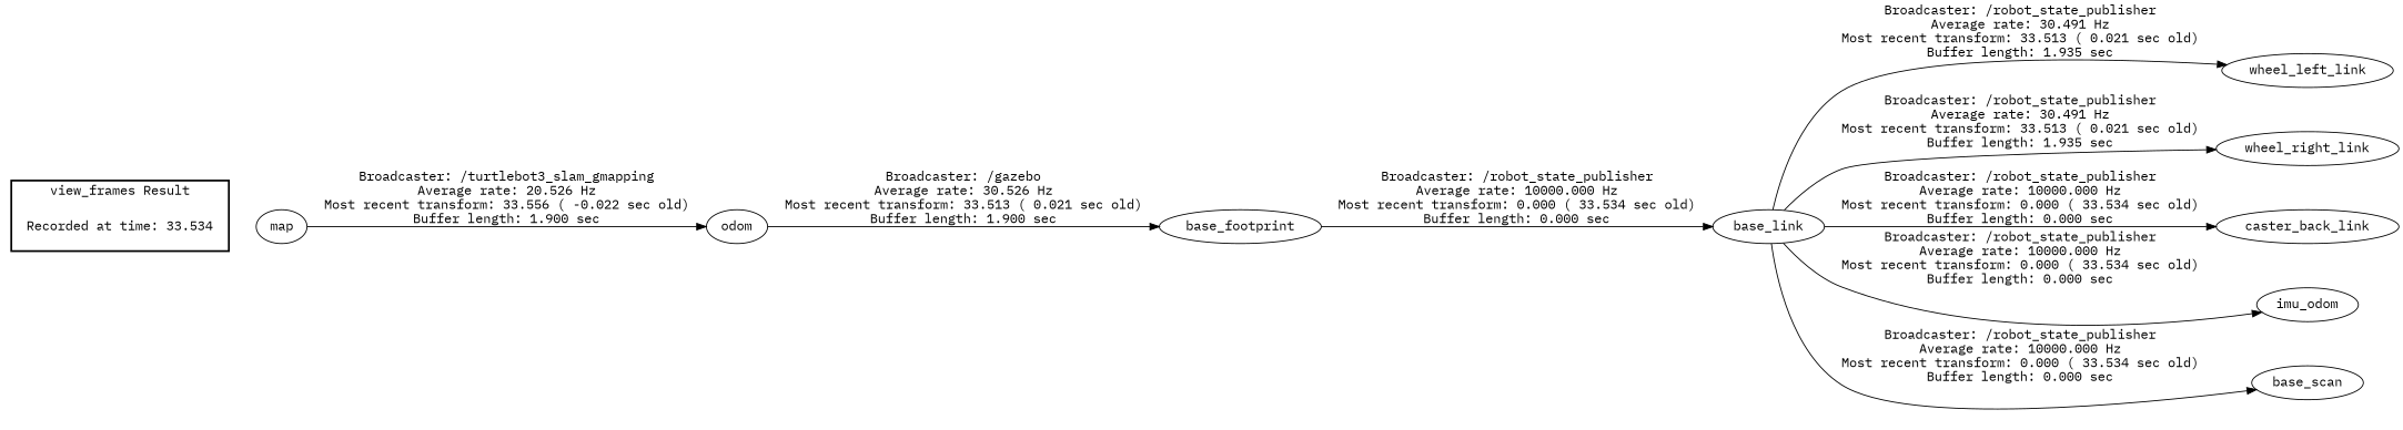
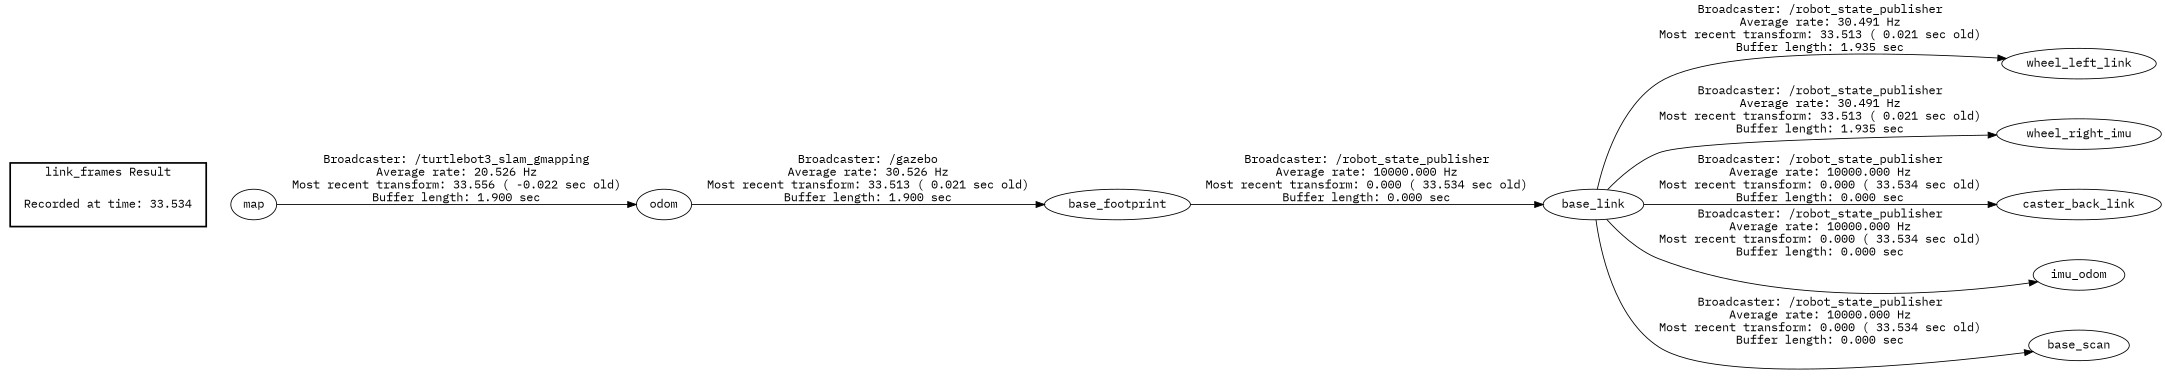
  digraph {
    fontname="IBM Plex Mono"
    rankdir=LR
    node [fontname="IBM Plex Mono"]
    edge [fontname="IBM Plex Mono"]
    "Recorded at time: 33.534" [shape=plaintext]
    map
    base_link
    wheel_left_link
-   wheel_right_link
+   wheel_right_link [label=wheel_right_imu]
    caster_back_link
    n7 [label=imu_odom]
    base_scan
    base_footprint
    odom
    subgraph cluster_1 {
      color=black
-     label="view_frames Result"
+     label="link_frames Result"
      style=bold
      "Recorded at time: 33.534"
    }
    "Recorded at time: 33.534" -> map [style=invis]
    map -> odom [label="Broadcaster: /turtlebot3_slam_gmapping\nAverage rate: 20.526 Hz\nMost recent transform: 33.556 ( -0.022 sec old)\nBuffer length: 1.900 sec\n"]
    base_link -> wheel_left_link [label="Broadcaster: /robot_state_publisher\nAverage rate: 30.491 Hz\nMost recent transform: 33.513 ( 0.021 sec old)\nBuffer length: 1.935 sec\n"]
    base_link -> wheel_right_link [label="Broadcaster: /robot_state_publisher\nAverage rate: 30.491 Hz\nMost recent transform: 33.513 ( 0.021 sec old)\nBuffer length: 1.935 sec\n"]
    base_link -> caster_back_link [label="Broadcaster: /robot_state_publisher\nAverage rate: 10000.000 Hz\nMost recent transform: 0.000 ( 33.534 sec old)\nBuffer length: 0.000 sec\n"]
    base_link -> n7 [label="Broadcaster: /robot_state_publisher\nAverage rate: 10000.000 Hz\nMost recent transform: 0.000 ( 33.534 sec old)\nBuffer length: 0.000 sec\n"]
    base_link -> base_scan [label="Broadcaster: /robot_state_publisher\nAverage rate: 10000.000 Hz\nMost recent transform: 0.000 ( 33.534 sec old)\nBuffer length: 0.000 sec\n"]
    base_footprint -> base_link [label="Broadcaster: /robot_state_publisher\nAverage rate: 10000.000 Hz\nMost recent transform: 0.000 ( 33.534 sec old)\nBuffer length: 0.000 sec\n"]
    odom -> base_footprint [label="Broadcaster: /gazebo\nAverage rate: 30.526 Hz\nMost recent transform: 33.513 ( 0.021 sec old)\nBuffer length: 1.900 sec\n"]
  }
